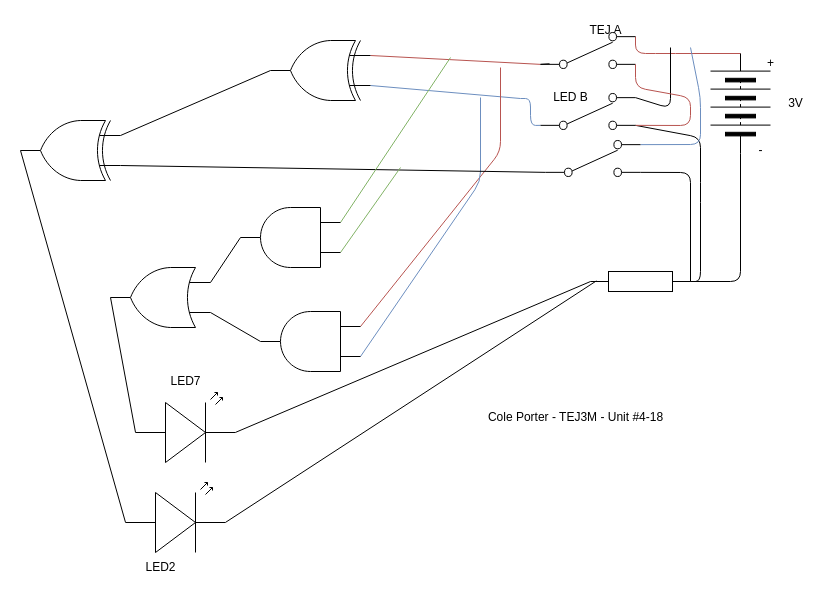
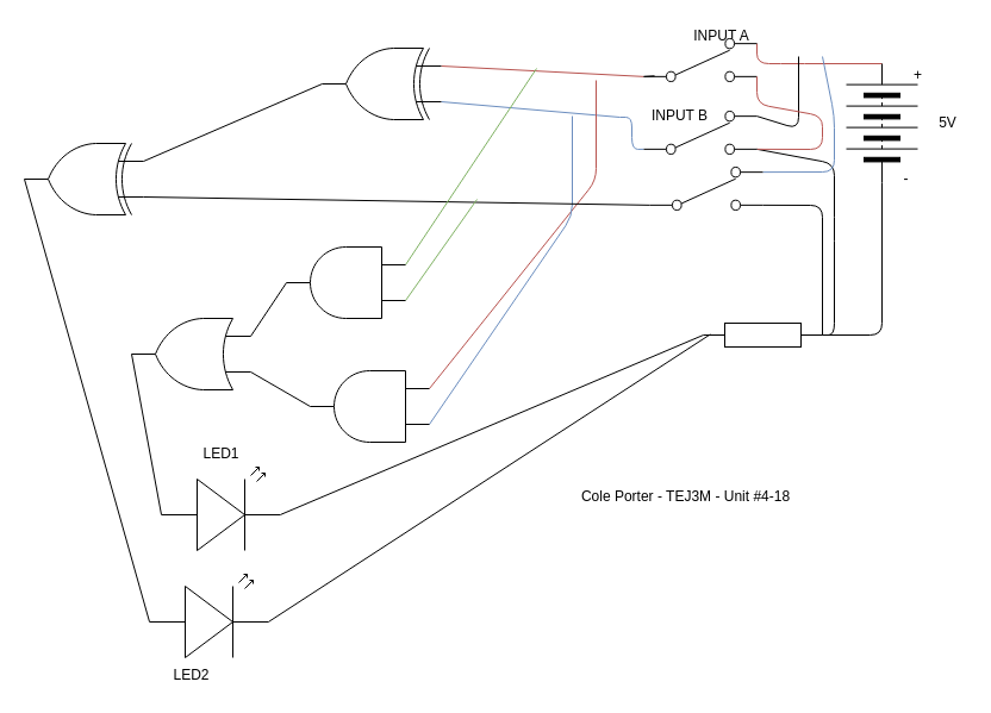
  <mxCell id="0" />
  <mxCell id="1" parent="0" />
  <mxCell id="2" style="edgeStyle=none;html=1;exitX=0;exitY=0.5;exitDx=0;exitDy=0;entryX=1;entryY=0.5;entryDx=0;entryDy=0;entryPerimeter=0;endArrow=none;endFill=0;" parent="1" source="4" target="18" edge="1"><mxGeometry relative="1" as="geometry"><Array as="points"><mxPoint x="740" y="281" /></Array></mxGeometry></mxCell>
  <mxCell id="3" style="edgeStyle=none;html=1;exitX=1;exitY=0.5;exitDx=0;exitDy=0;entryX=1;entryY=0.115;entryDx=0;entryDy=0;entryPerimeter=0;endArrow=none;endFill=0;fillColor=#f8cecc;strokeColor=#b85450;" parent="1" source="4" target="15" edge="1"><mxGeometry relative="1" as="geometry"><Array as="points"><mxPoint x="665" y="53" /><mxPoint x="635" y="53" /></Array></mxGeometry></mxCell>
  <mxCell id="4" value="" style="pointerEvents=1;verticalLabelPosition=bottom;shadow=0;dashed=0;align=center;html=1;verticalAlign=top;shape=mxgraph.electrical.miscellaneous.batteryStack;flipH=0;flipV=0;rotation=-90;" parent="1" vertex="1"><mxGeometry x="690" y="73" width="100" height="60" as="geometry" /></mxCell>
  <mxCell id="5" style="edgeStyle=none;html=1;exitX=1;exitY=0.57;exitDx=0;exitDy=0;exitPerimeter=0;entryX=0;entryY=0.5;entryDx=0;entryDy=0;entryPerimeter=0;endArrow=none;endFill=0;" parent="1" source="7" target="18" edge="1"><mxGeometry relative="1" as="geometry" /></mxCell>
  <mxCell id="6" style="edgeStyle=none;html=1;exitX=0;exitY=0.57;exitDx=0;exitDy=0;exitPerimeter=0;entryX=1;entryY=0.5;entryDx=0;entryDy=0;entryPerimeter=0;endArrow=none;endFill=0;" edge="1" parent="1" source="7" target="38"><mxGeometry relative="1" as="geometry" /></mxCell>
  <mxCell id="7" value="" style="verticalLabelPosition=bottom;shadow=0;dashed=0;align=center;html=1;verticalAlign=top;shape=mxgraph.electrical.opto_electronics.led_2;pointerEvents=1;direction=south;rotation=-90;" parent="1" vertex="1"><mxGeometry x="150" y="377" width="70" height="100" as="geometry" /></mxCell>
  <mxCell id="8" value="+" style="text;html=1;align=center;verticalAlign=middle;resizable=0;points=[];autosize=1;strokeColor=none;fillColor=none;" parent="1" vertex="1"><mxGeometry x="760" y="53" width="20" height="20" as="geometry" /></mxCell>
  <mxCell id="9" value="-" style="text;html=1;align=center;verticalAlign=middle;resizable=0;points=[];autosize=1;strokeColor=none;fillColor=none;" parent="1" vertex="1"><mxGeometry x="750" y="140" width="20" height="20" as="geometry" /></mxCell>
  <mxCell id="10" value="LED2" style="text;html=1;align=center;verticalAlign=middle;resizable=0;points=[];autosize=1;strokeColor=none;fillColor=none;" parent="1" vertex="1"><mxGeometry x="135" y="557" width="50" height="20" as="geometry" /></mxCell>
- <mxCell id="11" value="3V" style="text;html=1;align=center;verticalAlign=middle;resizable=0;points=[];autosize=1;strokeColor=none;fillColor=none;" parent="1" vertex="1"><mxGeometry x="780" y="93" width="30" height="20" as="geometry" /></mxCell>
+ <mxCell id="11" value="5V" style="text;html=1;align=center;verticalAlign=middle;resizable=0;points=[];autosize=1;strokeColor=none;fillColor=none;" parent="1" vertex="1"><mxGeometry x="780" y="93" width="30" height="20" as="geometry" /></mxCell>
  <mxCell id="12" value="Cole Porter - TEJ3M - Unit #4-18" style="text;html=1;align=center;verticalAlign=middle;resizable=0;points=[];autosize=1;strokeColor=none;fillColor=none;" parent="1" vertex="1"><mxGeometry x="480" y="407" width="190" height="20" as="geometry" /></mxCell>
- <mxCell id="13" value="TEJ A" style="text;html=1;align=center;verticalAlign=middle;resizable=0;points=[];autosize=1;strokeColor=none;fillColor=none;" parent="1" vertex="1"><mxGeometry x="575" y="20" width="60" height="20" as="geometry" /></mxCell>
+ <mxCell id="13" value="INPUT A" style="text;html=1;align=center;verticalAlign=middle;resizable=0;points=[];autosize=1;strokeColor=none;fillColor=none;" parent="1" vertex="1"><mxGeometry x="575" y="20" width="60" height="20" as="geometry" /></mxCell>
  <mxCell id="14" style="edgeStyle=none;html=1;exitX=0;exitY=0.885;exitDx=0;exitDy=0;exitPerimeter=0;entryX=0;entryY=0.75;entryDx=0;entryDy=0;entryPerimeter=0;fillColor=#f8cecc;strokeColor=#b85450;endArrow=none;endFill=0;" parent="1" source="15" target="26" edge="1"><mxGeometry relative="1" as="geometry"><mxPoint x="520" y="68" as="targetPoint" /></mxGeometry></mxCell>
  <mxCell id="15" value="" style="pointerEvents=1;verticalLabelPosition=bottom;shadow=0;dashed=0;align=center;html=1;verticalAlign=top;shape=mxgraph.electrical.electro-mechanical.2-way_switch;rotation=-180;flipH=1;flipV=1;" parent="1" vertex="1"><mxGeometry x="540" y="32" width="95" height="36" as="geometry" /></mxCell>
  <mxCell id="16" style="edgeStyle=none;html=1;exitX=0;exitY=0.885;exitDx=0;exitDy=0;exitPerimeter=0;entryX=0.095;entryY=0.869;entryDx=0;entryDy=0;entryPerimeter=0;endArrow=none;endFill=0;" parent="1" source="15" target="15" edge="1"><mxGeometry relative="1" as="geometry" /></mxCell>
  <mxCell id="17" style="edgeStyle=none;html=1;entryX=1;entryY=0.885;entryDx=0;entryDy=0;entryPerimeter=0;endArrow=none;endFill=0;" parent="1" source="18" target="22" edge="1"><mxGeometry relative="1" as="geometry"><Array as="points"><mxPoint x="700" y="281" /><mxPoint x="700" y="192" /><mxPoint x="700" y="137" /></Array></mxGeometry></mxCell>
  <mxCell id="18" value="" style="pointerEvents=1;verticalLabelPosition=bottom;shadow=0;dashed=0;align=center;html=1;verticalAlign=top;shape=mxgraph.electrical.resistors.resistor_1;" parent="1" vertex="1"><mxGeometry x="590" y="271.01" width="100" height="20" as="geometry" /></mxCell>
  <mxCell id="19" style="edgeStyle=none;html=1;exitX=1;exitY=0.115;exitDx=0;exitDy=0;exitPerimeter=0;endArrow=none;endFill=0;" parent="1" source="22" edge="1"><mxGeometry relative="1" as="geometry"><mxPoint x="670" y="47" as="targetPoint" /><Array as="points"><mxPoint x="670" y="108" /></Array></mxGeometry></mxCell>
  <mxCell id="20" style="edgeStyle=none;html=1;exitX=1;exitY=0.885;exitDx=0;exitDy=0;exitPerimeter=0;endArrow=none;endFill=0;entryX=1;entryY=0.885;entryDx=0;entryDy=0;entryPerimeter=0;fillColor=#f8cecc;strokeColor=#b85450;" parent="1" source="22" target="15" edge="1"><mxGeometry relative="1" as="geometry"><mxPoint x="690" y="57" as="targetPoint" /><Array as="points"><mxPoint x="690" y="125" /><mxPoint x="690" y="97" /><mxPoint x="635" y="87" /></Array></mxGeometry></mxCell>
  <mxCell id="21" style="edgeStyle=none;html=1;exitX=0;exitY=0.885;exitDx=0;exitDy=0;exitPerimeter=0;entryX=0;entryY=0.75;entryDx=0;entryDy=0;entryPerimeter=0;endArrow=none;endFill=0;fillColor=#dae8fc;strokeColor=#6c8ebf;" parent="1" source="22" edge="1"><mxGeometry relative="1" as="geometry"><Array as="points"><mxPoint x="530" y="125" /><mxPoint x="530" y="98" /></Array><mxPoint x="520" y="98" as="targetPoint" /></mxGeometry></mxCell>
  <mxCell id="22" value="" style="pointerEvents=1;verticalLabelPosition=bottom;shadow=0;dashed=0;align=center;html=1;verticalAlign=top;shape=mxgraph.electrical.electro-mechanical.2-way_switch;rotation=-180;flipH=1;flipV=1;" parent="1" vertex="1"><mxGeometry x="540" y="93" width="95" height="36" as="geometry" /></mxCell>
- <mxCell id="23" value="LED B" style="text;html=1;align=center;verticalAlign=middle;resizable=0;points=[];autosize=1;strokeColor=none;fillColor=none;" parent="1" vertex="1"><mxGeometry x="540" y="87" width="60" height="20" as="geometry" /></mxCell>
+ <mxCell id="23" value="INPUT B" style="text;html=1;align=center;verticalAlign=middle;resizable=0;points=[];autosize=1;strokeColor=none;fillColor=none;" parent="1" vertex="1"><mxGeometry x="540" y="87" width="60" height="20" as="geometry" /></mxCell>
  <mxCell id="24" style="edgeStyle=none;html=1;exitX=0;exitY=0.25;exitDx=0;exitDy=0;exitPerimeter=0;endArrow=none;endFill=0;fillColor=#dae8fc;strokeColor=#6c8ebf;" parent="1" source="26" edge="1"><mxGeometry relative="1" as="geometry"><mxPoint x="520" y="98" as="targetPoint" /></mxGeometry></mxCell>
  <mxCell id="25" style="edgeStyle=none;html=1;exitX=1;exitY=0.5;exitDx=0;exitDy=0;exitPerimeter=0;entryX=0;entryY=0.75;entryDx=0;entryDy=0;entryPerimeter=0;endArrow=none;endFill=0;" edge="1" parent="1" source="26" target="41"><mxGeometry relative="1" as="geometry" /></mxCell>
  <mxCell id="26" value="" style="verticalLabelPosition=bottom;shadow=0;dashed=0;align=center;html=1;verticalAlign=top;shape=mxgraph.electrical.logic_gates.logic_gate;operation=xor;direction=west;" parent="1" vertex="1"><mxGeometry x="270" y="40" width="100" height="60" as="geometry" /></mxCell>
  <mxCell id="27" style="edgeStyle=none;html=1;exitX=0;exitY=0.75;exitDx=0;exitDy=0;exitPerimeter=0;endArrow=none;endFill=0;fillColor=#f8cecc;strokeColor=#b85450;" parent="1" source="30" edge="1"><mxGeometry relative="1" as="geometry"><mxPoint x="500" y="67" as="targetPoint" /><Array as="points"><mxPoint x="500" y="151" /></Array></mxGeometry></mxCell>
  <mxCell id="28" style="edgeStyle=none;html=1;exitX=0;exitY=0.25;exitDx=0;exitDy=0;exitPerimeter=0;endArrow=none;endFill=0;fillColor=#dae8fc;strokeColor=#6c8ebf;" parent="1" source="30" edge="1"><mxGeometry relative="1" as="geometry"><mxPoint x="480" y="97" as="targetPoint" /><Array as="points"><mxPoint x="480" y="181" /></Array></mxGeometry></mxCell>
  <mxCell id="29" style="edgeStyle=none;html=1;exitX=1;exitY=0.5;exitDx=0;exitDy=0;exitPerimeter=0;entryX=0;entryY=0.75;entryDx=0;entryDy=0;entryPerimeter=0;endArrow=none;endFill=0;" edge="1" parent="1" source="30" target="38"><mxGeometry relative="1" as="geometry" /></mxCell>
  <mxCell id="30" value="" style="verticalLabelPosition=bottom;shadow=0;dashed=0;align=center;html=1;verticalAlign=top;shape=mxgraph.electrical.logic_gates.logic_gate;operation=and;direction=west;" parent="1" vertex="1"><mxGeometry x="260" y="311.01" width="100" height="60" as="geometry" /></mxCell>
  <mxCell id="31" style="edgeStyle=none;html=1;exitX=1;exitY=0.57;exitDx=0;exitDy=0;exitPerimeter=0;entryX=0.059;entryY=0.469;entryDx=0;entryDy=0;entryPerimeter=0;endArrow=none;endFill=0;" parent="1" source="33" target="18" edge="1"><mxGeometry relative="1" as="geometry" /></mxCell>
  <mxCell id="32" style="edgeStyle=none;html=1;exitX=0;exitY=0.57;exitDx=0;exitDy=0;exitPerimeter=0;entryX=1;entryY=0.5;entryDx=0;entryDy=0;entryPerimeter=0;endArrow=none;endFill=0;" edge="1" parent="1" source="33" target="41"><mxGeometry relative="1" as="geometry" /></mxCell>
  <mxCell id="33" value="" style="verticalLabelPosition=bottom;shadow=0;dashed=0;align=center;html=1;verticalAlign=top;shape=mxgraph.electrical.opto_electronics.led_2;pointerEvents=1;direction=south;rotation=-90;" parent="1" vertex="1"><mxGeometry x="140" y="467" width="70" height="100" as="geometry" /></mxCell>
- <mxCell id="34" value="LED7&lt;br&gt;" style="text;html=1;align=center;verticalAlign=middle;resizable=0;points=[];autosize=1;strokeColor=none;fillColor=none;" parent="1" vertex="1"><mxGeometry x="160" y="371.01" width="50" height="20" as="geometry" /></mxCell>
+ <mxCell id="34" value="LED1&lt;br&gt;" style="text;html=1;align=center;verticalAlign=middle;resizable=0;points=[];autosize=1;strokeColor=none;fillColor=none;" parent="1" vertex="1"><mxGeometry x="160" y="371.01" width="50" height="20" as="geometry" /></mxCell>
  <mxCell id="35" style="edgeStyle=none;html=1;exitX=1;exitY=0.115;exitDx=0;exitDy=0;exitPerimeter=0;endArrow=none;endFill=0;fillColor=#dae8fc;strokeColor=#6c8ebf;" edge="1" parent="1" source="39"><mxGeometry relative="1" as="geometry"><mxPoint x="690" y="47" as="targetPoint" /><Array as="points"><mxPoint x="700" y="144" /><mxPoint x="700" y="97" /></Array></mxGeometry></mxCell>
  <mxCell id="36" style="edgeStyle=none;html=1;exitX=1;exitY=0.885;exitDx=0;exitDy=0;exitPerimeter=0;entryX=1;entryY=0.5;entryDx=0;entryDy=0;entryPerimeter=0;endArrow=none;endFill=0;" edge="1" parent="1" source="39" target="18"><mxGeometry relative="1" as="geometry"><Array as="points"><mxPoint x="690" y="172" /></Array></mxGeometry></mxCell>
  <mxCell id="37" style="edgeStyle=none;html=1;exitX=0;exitY=0.25;exitDx=0;exitDy=0;exitPerimeter=0;entryX=1;entryY=0.5;entryDx=0;entryDy=0;entryPerimeter=0;endArrow=none;endFill=0;" edge="1" parent="1" source="38" target="44"><mxGeometry relative="1" as="geometry" /></mxCell>
  <mxCell id="38" value="" style="verticalLabelPosition=bottom;shadow=0;dashed=0;align=center;html=1;verticalAlign=top;shape=mxgraph.electrical.logic_gates.logic_gate;operation=or;flipH=1;" vertex="1" parent="1"><mxGeometry x="110" y="267" width="100" height="60" as="geometry" /></mxCell>
  <mxCell id="39" value="" style="pointerEvents=1;verticalLabelPosition=bottom;shadow=0;dashed=0;align=center;html=1;verticalAlign=top;shape=mxgraph.electrical.electro-mechanical.2-way_switch;rotation=-180;flipH=1;flipV=1;" vertex="1" parent="1"><mxGeometry x="545" y="140" width="95" height="36" as="geometry" /></mxCell>
  <mxCell id="40" style="edgeStyle=none;html=1;exitX=0;exitY=0.25;exitDx=0;exitDy=0;exitPerimeter=0;entryX=0;entryY=0.885;entryDx=0;entryDy=0;entryPerimeter=0;endArrow=none;endFill=0;" edge="1" parent="1" source="41" target="39"><mxGeometry relative="1" as="geometry" /></mxCell>
  <mxCell id="41" value="" style="verticalLabelPosition=bottom;shadow=0;dashed=0;align=center;html=1;verticalAlign=top;shape=mxgraph.electrical.logic_gates.logic_gate;operation=xor;direction=west;" vertex="1" parent="1"><mxGeometry x="20" y="120" width="100" height="60" as="geometry" /></mxCell>
  <mxCell id="42" style="edgeStyle=none;html=1;exitX=0;exitY=0.25;exitDx=0;exitDy=0;exitPerimeter=0;endArrow=none;endFill=0;fillColor=#d5e8d4;strokeColor=#82b366;" edge="1" parent="1" source="44"><mxGeometry relative="1" as="geometry"><mxPoint x="400" y="167" as="targetPoint" /></mxGeometry></mxCell>
  <mxCell id="43" style="edgeStyle=none;html=1;exitX=0;exitY=0.75;exitDx=0;exitDy=0;exitPerimeter=0;endArrow=none;endFill=0;fillColor=#d5e8d4;strokeColor=#82b366;" edge="1" parent="1" source="44"><mxGeometry relative="1" as="geometry"><mxPoint x="450" y="57" as="targetPoint" /></mxGeometry></mxCell>
  <mxCell id="44" value="" style="verticalLabelPosition=bottom;shadow=0;dashed=0;align=center;html=1;verticalAlign=top;shape=mxgraph.electrical.logic_gates.logic_gate;operation=and;direction=west;" vertex="1" parent="1"><mxGeometry x="240" y="207" width="100" height="60" as="geometry" /></mxCell>
